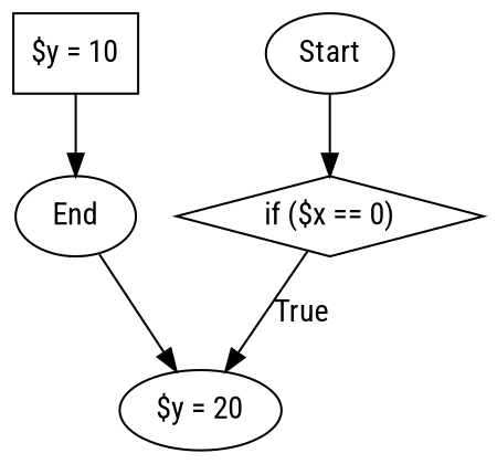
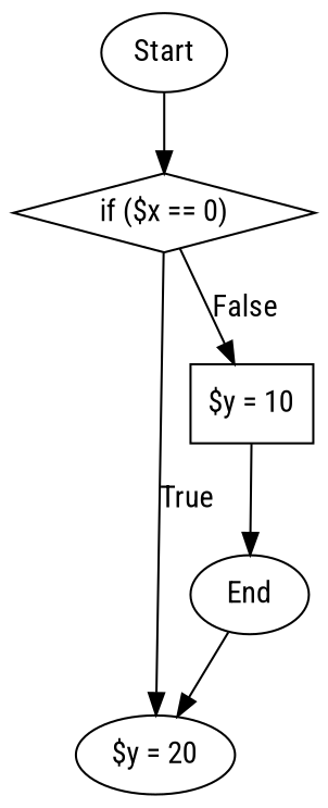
  strict digraph {
    fontname="Roboto Condensed"
    rankdir=TB
    node [fontname="Roboto Condensed" shape=ellipse]
    edge [fontname="Roboto Condensed"]
    "if ($x == 0)" [shape=diamond]
    Start
    "$y = 20"
    "$y = 10" [shape=rectangle]
    End
    "if ($x == 0)" -> "$y = 20" [label=True]
+   "if ($x == 0)" -> "$y = 10" [label=False]
    Start -> "if ($x == 0)"
    "$y = 10" -> End
    End -> "$y = 20"
  }
